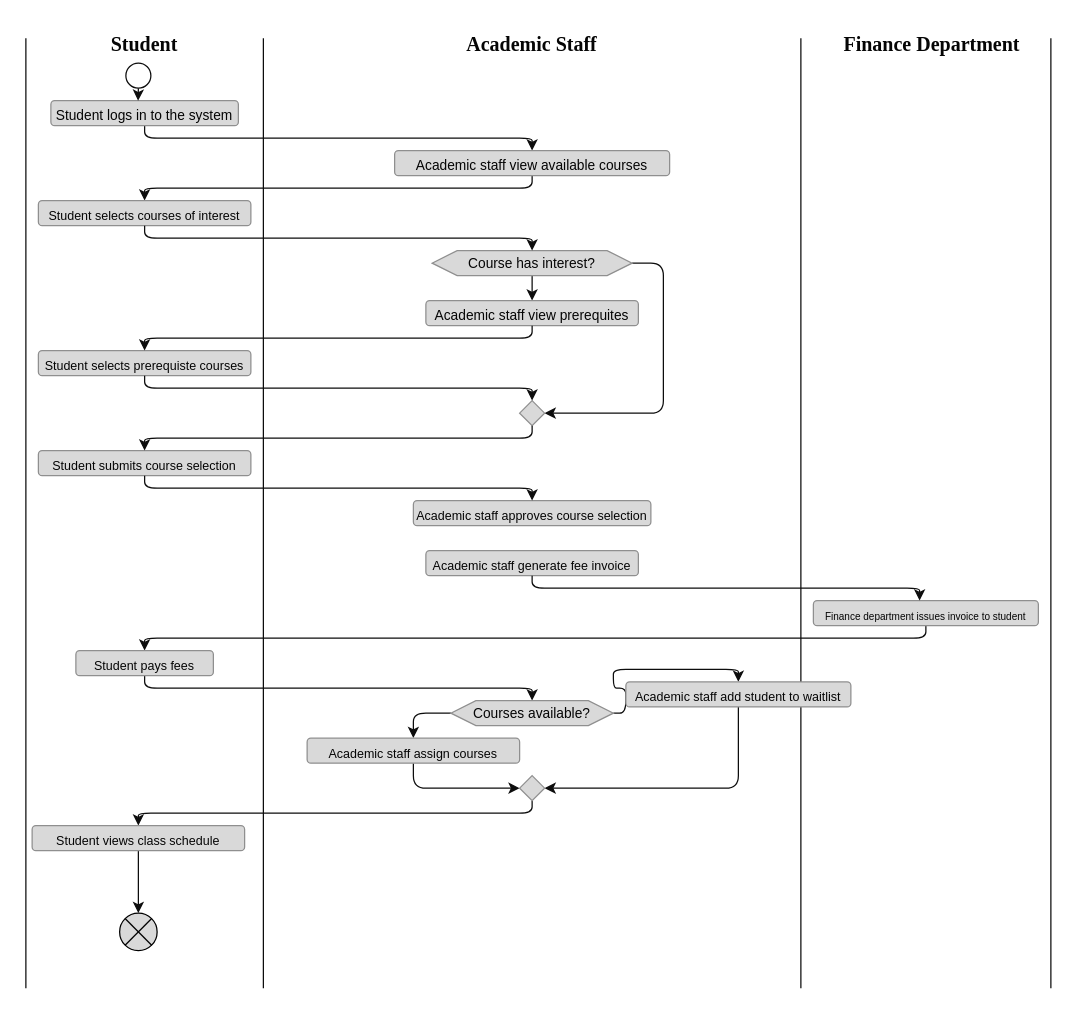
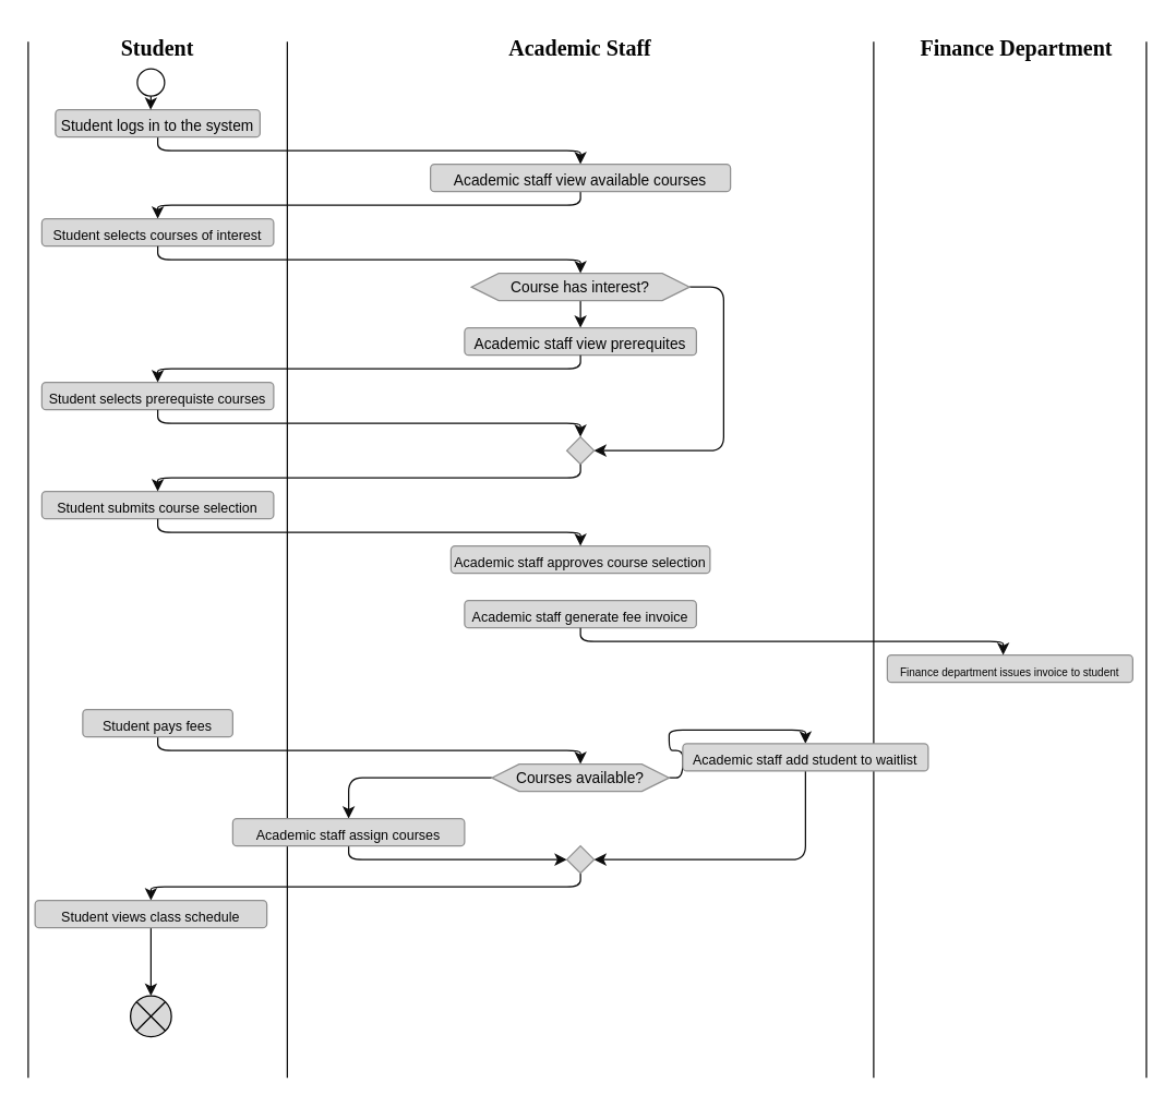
  <mxCell id="0" />
  <mxCell id="1" parent="0" />
  <mxCell id="2" value="" style="endArrow=none;html=1;strokeColor=#0d0d0d;fontColor=#02f0f0;" parent="1" edge="1"><mxGeometry width="50" height="50" relative="1" as="geometry"><mxPoint x="210" y="790" as="sourcePoint" /><mxPoint x="210" y="30" as="targetPoint" /></mxGeometry></mxCell>
  <mxCell id="3" value="" style="endArrow=none;html=1;strokeColor=#0d0d0d;fontColor=#02f0f0;" parent="1" edge="1"><mxGeometry width="50" height="50" relative="1" as="geometry"><mxPoint x="640" y="790" as="sourcePoint" /><mxPoint x="640" y="30" as="targetPoint" /></mxGeometry></mxCell>
  <mxCell id="4" value="" style="endArrow=none;html=1;strokeColor=#0d0d0d;fontColor=#02f0f0;" parent="1" edge="1"><mxGeometry width="50" height="50" relative="1" as="geometry"><mxPoint x="840" y="790" as="sourcePoint" /><mxPoint x="840" y="30" as="targetPoint" /></mxGeometry></mxCell>
  <mxCell id="5" value="&lt;b&gt;&lt;font face=&quot;Garamond&quot; style=&quot;font-size: 16px;&quot;&gt;Student&lt;/font&gt;&lt;/b&gt;" style="text;html=1;strokeColor=none;fillColor=none;align=center;verticalAlign=middle;whiteSpace=wrap;rounded=0;fontColor=#050505;" parent="1" vertex="1"><mxGeometry x="30" y="20" width="170" height="30" as="geometry" /></mxCell>
  <mxCell id="6" value="&lt;b&gt;&lt;font face=&quot;Garamond&quot; style=&quot;font-size: 16px;&quot;&gt;Academic Staff&lt;/font&gt;&lt;/b&gt;" style="text;html=1;strokeColor=none;fillColor=none;align=center;verticalAlign=middle;whiteSpace=wrap;rounded=0;fontColor=#050505;" parent="1" vertex="1"><mxGeometry x="310" y="20" width="230" height="30" as="geometry" /></mxCell>
  <mxCell id="7" value="&lt;b&gt;&lt;font face=&quot;Garamond&quot; style=&quot;font-size: 16px;&quot;&gt;Finance Department&lt;/font&gt;&lt;/b&gt;" style="text;html=1;strokeColor=none;fillColor=none;align=center;verticalAlign=middle;whiteSpace=wrap;rounded=0;fontColor=#050505;" parent="1" vertex="1"><mxGeometry x="660" y="20" width="170" height="30" as="geometry" /></mxCell>
  <mxCell id="8" style="edgeStyle=orthogonalEdgeStyle;html=1;exitX=0.5;exitY=1;exitDx=0;exitDy=0;entryX=0.5;entryY=0;entryDx=0;entryDy=0;strokeColor=#0d0d0d;fontFamily=Helvetica;fontSize=11;fontColor=#050505;" parent="1" source="9" target="11" edge="1"><mxGeometry relative="1" as="geometry"><Array as="points"><mxPoint x="115" y="110" /></Array></mxGeometry></mxCell>
  <mxCell id="9" value="&lt;font style=&quot;font-size: 11px;&quot; face=&quot;Helvetica&quot;&gt;Student logs in to the system&lt;/font&gt;" style="rounded=1;whiteSpace=wrap;html=1;fontFamily=Garamond;fontSize=16;fillStyle=solid;fillColor=#D9D9D9;gradientColor=none;strokeColor=#8F8F8F;fontColor=#050505;" parent="1" vertex="1"><mxGeometry x="40" y="80" width="150" height="20" as="geometry" /></mxCell>
  <mxCell id="10" style="edgeStyle=orthogonalEdgeStyle;html=1;entryX=0.5;entryY=0;entryDx=0;entryDy=0;strokeColor=#0d0d0d;fontFamily=Helvetica;fontSize=11;fontColor=#050505;" parent="1" source="11" target="14" edge="1"><mxGeometry relative="1" as="geometry"><Array as="points"><mxPoint x="425" y="150" /><mxPoint x="115" y="150" /></Array></mxGeometry></mxCell>
  <mxCell id="11" value="&lt;font style=&quot;font-size: 11px;&quot; face=&quot;Helvetica&quot;&gt;Academic staff view available courses&lt;/font&gt;" style="rounded=1;whiteSpace=wrap;html=1;fontFamily=Garamond;fontSize=16;fillStyle=solid;fillColor=#D9D9D9;gradientColor=none;strokeColor=#8f8f8f;fontColor=#050505;" parent="1" vertex="1"><mxGeometry x="315" y="120" width="220" height="20" as="geometry" /></mxCell>
  <mxCell id="12" style="edgeStyle=orthogonalEdgeStyle;html=1;exitX=0.5;exitY=1;exitDx=0;exitDy=0;entryX=0.465;entryY=0.004;entryDx=0;entryDy=0;entryPerimeter=0;strokeColor=#0d0d0d;fontFamily=Helvetica;fontSize=8;fontColor=#050505;" parent="1" source="13" target="9" edge="1"><mxGeometry relative="1" as="geometry" /></mxCell>
  <mxCell id="13" value="" style="ellipse;whiteSpace=wrap;html=1;aspect=fixed;fillStyle=solid;fontFamily=Helvetica;fontSize=11;strokeColor=#0d0d0d;fontColor=#050505;" parent="1" vertex="1"><mxGeometry x="100" y="50" width="20" height="20" as="geometry" /></mxCell>
  <mxCell id="14" value="&lt;font style=&quot;font-size: 10px;&quot; face=&quot;Helvetica&quot;&gt;Student selects courses of interest&lt;/font&gt;" style="rounded=1;whiteSpace=wrap;html=1;fontFamily=Garamond;fontSize=16;fillStyle=solid;fillColor=#D9D9D9;gradientColor=none;strokeColor=#8F8F8F;fontColor=#050505;" parent="1" vertex="1"><mxGeometry x="30" y="160" width="170" height="20" as="geometry" /></mxCell>
  <mxCell id="15" style="edgeStyle=orthogonalEdgeStyle;html=1;exitX=0.5;exitY=1;exitDx=0;exitDy=0;entryX=0.5;entryY=0;entryDx=0;entryDy=0;strokeColor=#0d0d0d;fontFamily=Helvetica;fontSize=8;fontColor=#050505;" parent="1" source="17" target="18" edge="1"><mxGeometry relative="1" as="geometry" /></mxCell>
  <mxCell id="16" style="edgeStyle=orthogonalEdgeStyle;html=1;entryX=1;entryY=0.5;entryDx=0;entryDy=0;strokeColor=#0d0d0d;fontFamily=Helvetica;fontSize=8;fontColor=#050505;" parent="1" source="17" target="20" edge="1"><mxGeometry relative="1" as="geometry"><Array as="points"><mxPoint x="530" y="210" /><mxPoint x="530" y="330" /></Array></mxGeometry></mxCell>
  <mxCell id="17" value="Course has interest?" style="shape=hexagon;perimeter=hexagonPerimeter2;whiteSpace=wrap;html=1;fixedSize=1;fillStyle=solid;strokeColor=#8f8f8f;fontFamily=Helvetica;fontSize=11;fontColor=#050505;fillColor=#D9D9D9;gradientColor=none;" parent="1" vertex="1"><mxGeometry x="345" y="200" width="160" height="20" as="geometry" /></mxCell>
  <mxCell id="18" value="&lt;font style=&quot;font-size: 11px;&quot; face=&quot;Helvetica&quot;&gt;Academic staff view prerequites&lt;/font&gt;" style="rounded=1;whiteSpace=wrap;html=1;fontFamily=Garamond;fontSize=16;fillStyle=solid;fillColor=#D9D9D9;gradientColor=none;strokeColor=#8F8F8F;fontColor=#050505;" parent="1" vertex="1"><mxGeometry x="340" y="240" width="170" height="20" as="geometry" /></mxCell>
  <mxCell id="19" value="&lt;font style=&quot;font-size: 10px;&quot; face=&quot;Helvetica&quot;&gt;Student selects prerequiste courses&lt;/font&gt;" style="rounded=1;whiteSpace=wrap;html=1;fontFamily=Garamond;fontSize=16;fillStyle=solid;fillColor=#D9D9D9;gradientColor=none;strokeColor=#8F8F8F;fontColor=#050505;" parent="1" vertex="1"><mxGeometry x="30" y="280" width="170" height="20" as="geometry" /></mxCell>
  <mxCell id="20" value="" style="rhombus;whiteSpace=wrap;html=1;fillStyle=solid;strokeColor=#8f8f8f;fontFamily=Helvetica;fontSize=10;fontColor=#050505;fillColor=#D9D9D9;gradientColor=none;" parent="1" vertex="1"><mxGeometry x="415" y="320" width="20" height="20" as="geometry" /></mxCell>
  <mxCell id="21" value="&lt;font style=&quot;font-size: 10px;&quot; face=&quot;Helvetica&quot;&gt;Student submits course selection&lt;/font&gt;" style="rounded=1;whiteSpace=wrap;html=1;fontFamily=Garamond;fontSize=16;fillStyle=solid;fillColor=#D9D9D9;gradientColor=none;strokeColor=#8F8F8F;fontColor=#050505;" parent="1" vertex="1"><mxGeometry x="30" y="360" width="170" height="20" as="geometry" /></mxCell>
  <mxCell id="22" value="&lt;font style=&quot;font-size: 10px;&quot; face=&quot;Helvetica&quot;&gt;Academic staff approves course selection&lt;/font&gt;" style="rounded=1;whiteSpace=wrap;html=1;fontFamily=Garamond;fontSize=16;fillStyle=solid;fillColor=#D9D9D9;gradientColor=none;strokeColor=#8F8F8F;fontColor=#050505;" parent="1" vertex="1"><mxGeometry x="330" y="400" width="190" height="20" as="geometry" /></mxCell>
  <mxCell id="23" value="&lt;font style=&quot;font-size: 10px;&quot; face=&quot;Helvetica&quot;&gt;Academic staff generate fee invoice&lt;/font&gt;" style="rounded=1;whiteSpace=wrap;html=1;fontFamily=Garamond;fontSize=16;fillStyle=solid;fillColor=#D9D9D9;gradientColor=none;strokeColor=#8F8F8F;fontColor=#050505;" parent="1" vertex="1"><mxGeometry x="340" y="440" width="170" height="20" as="geometry" /></mxCell>
- <mxCell id="24" style="edgeStyle=orthogonalEdgeStyle;html=1;exitX=0.5;exitY=1;exitDx=0;exitDy=0;entryX=0.5;entryY=0;entryDx=0;entryDy=0;strokeColor=#0d0d0d;fontFamily=Helvetica;fontSize=8;fontColor=#050505;" parent="1" source="25" target="27" edge="1"><mxGeometry relative="1" as="geometry" /></mxCell>
  <mxCell id="25" value="&lt;font style=&quot;font-size: 8px;&quot; face=&quot;Helvetica&quot;&gt;Finance department issues invoice to student&lt;/font&gt;" style="rounded=1;whiteSpace=wrap;html=1;fontFamily=Garamond;fontSize=16;fillStyle=solid;fillColor=#D9D9D9;gradientColor=none;strokeColor=#8F8F8F;fontColor=#050505;" parent="1" vertex="1"><mxGeometry x="650" y="480" width="180" height="20" as="geometry" /></mxCell>
  <mxCell id="26" style="edgeStyle=orthogonalEdgeStyle;html=1;exitX=0.5;exitY=1;exitDx=0;exitDy=0;entryX=0.5;entryY=0;entryDx=0;entryDy=0;strokeColor=#0d0d0d;fontFamily=Helvetica;fontSize=8;fontColor=#050505;" parent="1" source="27" target="31" edge="1"><mxGeometry relative="1" as="geometry" /></mxCell>
  <mxCell id="27" value="&lt;font style=&quot;font-size: 10px;&quot; face=&quot;Helvetica&quot;&gt;Student pays fees&lt;/font&gt;" style="rounded=1;whiteSpace=wrap;html=1;fontFamily=Garamond;fontSize=16;fillStyle=solid;fillColor=#D9D9D9;gradientColor=none;strokeColor=#8F8F8F;fontColor=#050505;" parent="1" vertex="1"><mxGeometry x="60" y="520" width="110" height="20" as="geometry" /></mxCell>
  <mxCell id="28" value="" style="endArrow=none;html=1;strokeColor=#0d0d0d;fontColor=#02f0f0;" parent="1" edge="1"><mxGeometry width="50" height="50" relative="1" as="geometry"><mxPoint x="20" y="790" as="sourcePoint" /><mxPoint x="20" y="30" as="targetPoint" /></mxGeometry></mxCell>
  <mxCell id="29" style="edgeStyle=orthogonalEdgeStyle;html=1;exitX=0;exitY=0.5;exitDx=0;exitDy=0;strokeColor=#0d0d0d;fontFamily=Helvetica;fontSize=8;fontColor=#050505;" parent="1" source="31" target="33" edge="1"><mxGeometry relative="1" as="geometry" /></mxCell>
  <mxCell id="30" style="edgeStyle=orthogonalEdgeStyle;html=1;exitX=1;exitY=0.5;exitDx=0;exitDy=0;entryX=0.5;entryY=0;entryDx=0;entryDy=0;strokeColor=#0d0d0d;fontFamily=Helvetica;fontSize=8;fontColor=#050505;" parent="1" source="31" target="35" edge="1"><mxGeometry relative="1" as="geometry" /></mxCell>
  <mxCell id="31" value="Courses available?" style="shape=hexagon;perimeter=hexagonPerimeter2;whiteSpace=wrap;html=1;fixedSize=1;fillStyle=solid;strokeColor=#8f8f8f;fontFamily=Helvetica;fontSize=11;fontColor=#050505;fillColor=#D9D9D9;gradientColor=none;" parent="1" vertex="1"><mxGeometry x="360" y="560" width="130" height="20" as="geometry" /></mxCell>
  <mxCell id="32" style="edgeStyle=orthogonalEdgeStyle;html=1;exitX=0.5;exitY=1;exitDx=0;exitDy=0;entryX=0;entryY=0.5;entryDx=0;entryDy=0;strokeColor=#0d0d0d;fontFamily=Helvetica;fontSize=8;fontColor=#050505;" parent="1" source="33" target="37" edge="1"><mxGeometry relative="1" as="geometry" /></mxCell>
- <mxCell id="33" value="&lt;font style=&quot;font-size: 10px;&quot; face=&quot;Helvetica&quot;&gt;Academic staff assign courses&lt;/font&gt;" style="rounded=1;whiteSpace=wrap;html=1;fontFamily=Garamond;fontSize=16;fillStyle=solid;fillColor=#D9D9D9;gradientColor=none;strokeColor=#8F8F8F;fontColor=#050505;" parent="1" vertex="1"><mxGeometry x="245" y="590" width="170" height="20" as="geometry" /></mxCell>
+ <mxCell id="33" value="&lt;font style=&quot;font-size: 10px;&quot; face=&quot;Helvetica&quot;&gt;Academic staff assign courses&lt;/font&gt;" style="rounded=1;whiteSpace=wrap;html=1;fontFamily=Garamond;fontSize=16;fillStyle=solid;fillColor=#D9D9D9;gradientColor=none;strokeColor=#8F8F8F;fontColor=#050505;" parent="1" vertex="1"><mxGeometry x="170" y="600" width="170" height="20" as="geometry" /></mxCell>
  <mxCell id="34" style="edgeStyle=orthogonalEdgeStyle;html=1;exitX=0.5;exitY=1;exitDx=0;exitDy=0;entryX=1;entryY=0.5;entryDx=0;entryDy=0;strokeColor=#0d0d0d;fontFamily=Helvetica;fontSize=8;fontColor=#050505;" parent="1" source="35" target="37" edge="1"><mxGeometry relative="1" as="geometry" /></mxCell>
  <mxCell id="35" value="&lt;font style=&quot;font-size: 10px;&quot; face=&quot;Helvetica&quot;&gt;Academic staff add student to waitlist&lt;/font&gt;" style="rounded=1;whiteSpace=wrap;html=1;fontFamily=Garamond;fontSize=16;fillStyle=solid;fillColor=#D9D9D9;gradientColor=none;strokeColor=#8F8F8F;fontColor=#050505;" parent="1" vertex="1"><mxGeometry x="500" y="545" width="180" height="20" as="geometry" /></mxCell>
  <mxCell id="36" style="edgeStyle=orthogonalEdgeStyle;html=1;exitX=0.5;exitY=1;exitDx=0;exitDy=0;entryX=0.5;entryY=0;entryDx=0;entryDy=0;strokeColor=#0d0d0d;fontFamily=Helvetica;fontSize=8;fontColor=#050505;" parent="1" source="37" target="39" edge="1"><mxGeometry relative="1" as="geometry" /></mxCell>
  <mxCell id="37" value="" style="rhombus;whiteSpace=wrap;html=1;fillStyle=solid;strokeColor=#8f8f8f;fontFamily=Helvetica;fontSize=10;fontColor=#050505;fillColor=#D9D9D9;gradientColor=none;" parent="1" vertex="1"><mxGeometry x="415" y="620" width="20" height="20" as="geometry" /></mxCell>
  <mxCell id="38" value="" style="edgeStyle=orthogonalEdgeStyle;html=1;strokeColor=#0d0d0d;fontFamily=Helvetica;fontSize=8;fontColor=#050505;" parent="1" source="39" target="40" edge="1"><mxGeometry relative="1" as="geometry" /></mxCell>
  <mxCell id="39" value="&lt;font style=&quot;font-size: 10px;&quot; face=&quot;Helvetica&quot;&gt;Student views class schedule&lt;/font&gt;" style="rounded=1;whiteSpace=wrap;html=1;fontFamily=Garamond;fontSize=16;fillStyle=solid;fillColor=#D9D9D9;gradientColor=none;strokeColor=#8F8F8F;fontColor=#050505;" parent="1" vertex="1"><mxGeometry x="25" y="660" width="170" height="20" as="geometry" /></mxCell>
  <mxCell id="40" value="" style="shape=sumEllipse;perimeter=ellipsePerimeter;whiteSpace=wrap;html=1;backgroundOutline=1;fillStyle=solid;strokeColor=#000000;fontFamily=Helvetica;fontSize=8;fontColor=#050505;fillColor=#D9D9D9;gradientColor=none;" parent="1" vertex="1"><mxGeometry x="95" y="730" width="30" height="30" as="geometry" /></mxCell>
  <mxCell id="41" style="edgeStyle=orthogonalEdgeStyle;html=1;exitX=0.5;exitY=1;exitDx=0;exitDy=0;entryX=0.5;entryY=0;entryDx=0;entryDy=0;strokeColor=#0d0d0d;fontFamily=Helvetica;fontSize=11;fontColor=#050505;" parent="1" edge="1"><mxGeometry relative="1" as="geometry"><mxPoint x="115" y="180" as="sourcePoint" /><mxPoint x="425" y="200" as="targetPoint" /><Array as="points"><mxPoint x="115" y="190" /></Array></mxGeometry></mxCell>
  <mxCell id="42" style="edgeStyle=orthogonalEdgeStyle;html=1;entryX=0.5;entryY=0;entryDx=0;entryDy=0;strokeColor=#0d0d0d;fontFamily=Helvetica;fontSize=11;fontColor=#050505;" parent="1" edge="1"><mxGeometry relative="1" as="geometry"><mxPoint x="425" y="260" as="sourcePoint" /><mxPoint x="115" y="280" as="targetPoint" /><Array as="points"><mxPoint x="425" y="270" /><mxPoint x="115" y="270" /></Array></mxGeometry></mxCell>
  <mxCell id="43" style="edgeStyle=orthogonalEdgeStyle;html=1;exitX=0.5;exitY=1;exitDx=0;exitDy=0;entryX=0.5;entryY=0;entryDx=0;entryDy=0;strokeColor=#0d0d0d;fontFamily=Helvetica;fontSize=11;fontColor=#050505;" parent="1" edge="1"><mxGeometry relative="1" as="geometry"><mxPoint x="115" y="300" as="sourcePoint" /><mxPoint x="425" y="320" as="targetPoint" /><Array as="points"><mxPoint x="115" y="310" /></Array></mxGeometry></mxCell>
  <mxCell id="44" style="edgeStyle=orthogonalEdgeStyle;html=1;entryX=0.5;entryY=0;entryDx=0;entryDy=0;strokeColor=#0d0d0d;fontFamily=Helvetica;fontSize=11;fontColor=#050505;" parent="1" edge="1"><mxGeometry relative="1" as="geometry"><mxPoint x="425" y="340" as="sourcePoint" /><mxPoint x="115" y="360" as="targetPoint" /><Array as="points"><mxPoint x="425" y="350" /><mxPoint x="115" y="350" /></Array></mxGeometry></mxCell>
  <mxCell id="45" style="edgeStyle=orthogonalEdgeStyle;html=1;exitX=0.5;exitY=1;exitDx=0;exitDy=0;entryX=0.5;entryY=0;entryDx=0;entryDy=0;strokeColor=#0d0d0d;fontFamily=Helvetica;fontSize=11;fontColor=#050505;" parent="1" edge="1"><mxGeometry relative="1" as="geometry"><mxPoint x="115" y="380" as="sourcePoint" /><mxPoint x="425" y="400" as="targetPoint" /><Array as="points"><mxPoint x="115" y="390" /></Array></mxGeometry></mxCell>
  <mxCell id="46" style="edgeStyle=orthogonalEdgeStyle;html=1;exitX=0.5;exitY=1;exitDx=0;exitDy=0;entryX=0.5;entryY=0;entryDx=0;entryDy=0;strokeColor=#0d0d0d;fontFamily=Helvetica;fontSize=11;fontColor=#050505;" parent="1" edge="1"><mxGeometry relative="1" as="geometry"><mxPoint x="425" y="460" as="sourcePoint" /><mxPoint x="735" y="480" as="targetPoint" /><Array as="points"><mxPoint x="425" y="470" /></Array></mxGeometry></mxCell>
